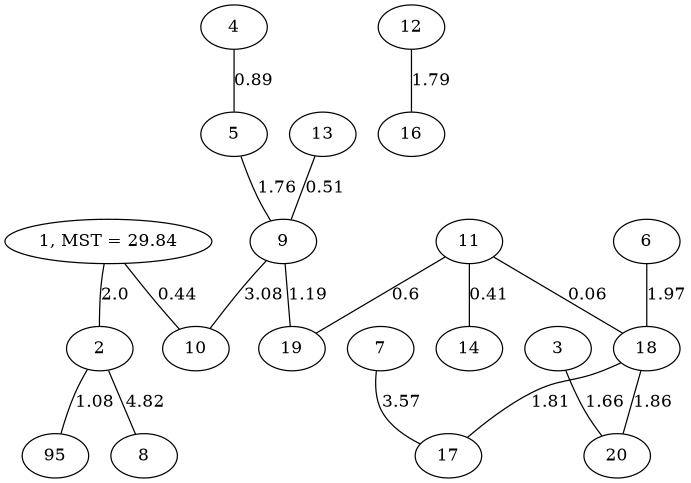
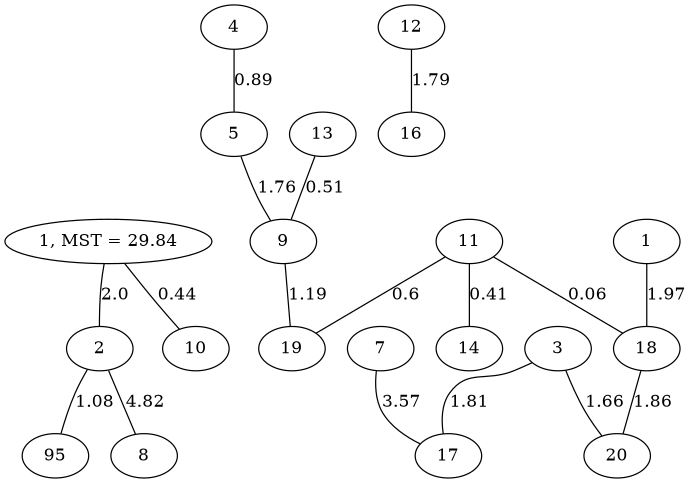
  graph {
    n1 [label="1, MST = 29.84"]
    2
    10
    8
    n5 [label=95]
    3
    20
    17
    5
    9
    19
    11
    18
    14
    12
    16
    7
    13
-   6
+   6 [label=1]
    4
    n1 -- 2 [label=2.0]
    n1 -- 10 [label=0.44]
    2 -- 8 [label=4.82]
    2 -- n5 [label=1.08]
    3 -- 20 [label=1.66]
-   18 -- 17 [label=1.81]
+   3 -- 17 [label=1.81]
    5 -- 9 [label=1.76]
-   9 -- 10 [label=3.08]
    9 -- 19 [label=1.19]
    11 -- 19 [label=0.6]
    11 -- 18 [label=0.06]
    11 -- 14 [label=0.41]
    18 -- 20 [label=1.86]
    12 -- 16 [label=1.79]
    7 -- 17 [label=3.57]
    13 -- 9 [label=0.51]
    6 -- 18 [label=1.97]
    4 -- 5 [label=0.89]
  }
